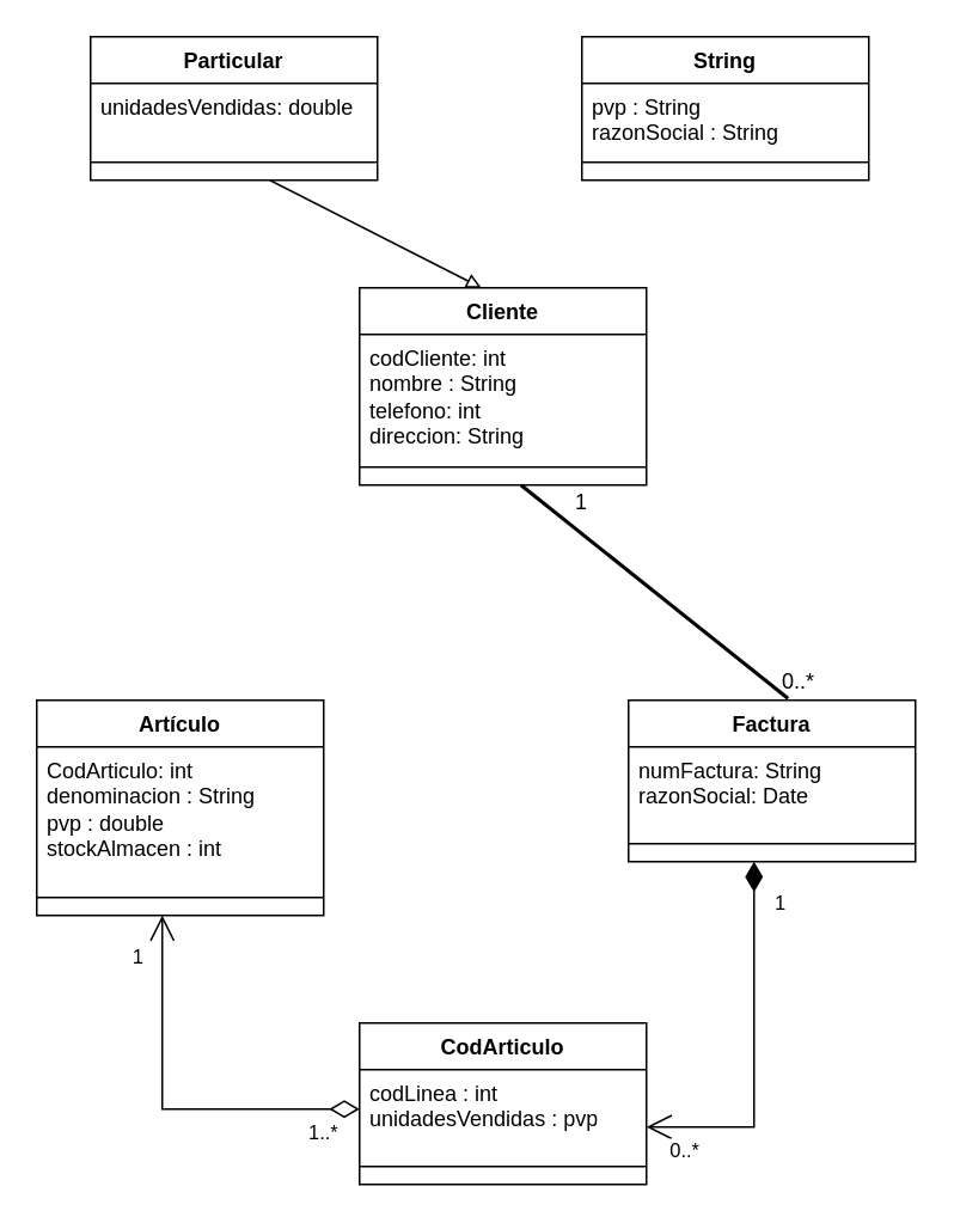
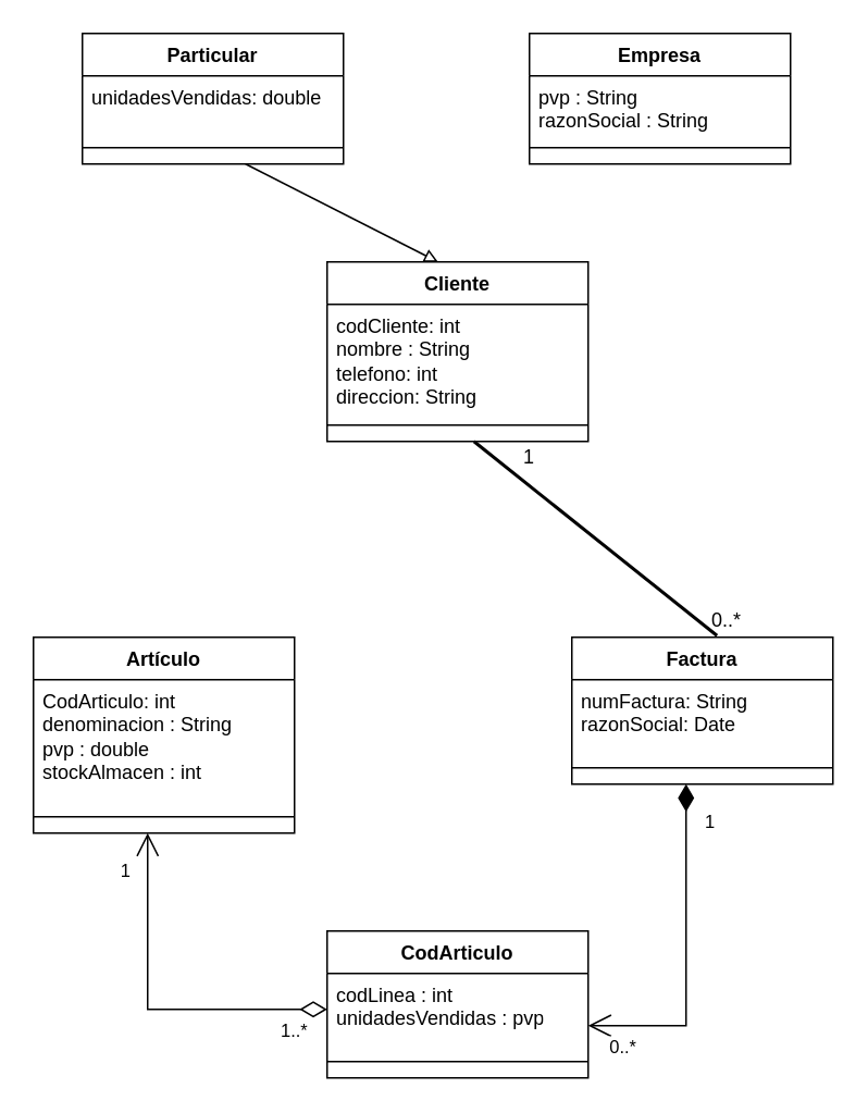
  <mxCell id="0" />
  <mxCell id="1" parent="0" />
  <mxCell id="2" value="Cliente" style="swimlane;fontStyle=1;align=center;verticalAlign=top;childLayout=stackLayout;horizontal=1;startSize=26;horizontalStack=0;resizeParent=1;resizeParentMax=0;resizeLast=0;collapsible=1;marginBottom=0;whiteSpace=wrap;html=1;" parent="1" vertex="1"><mxGeometry x="200" y="160" width="160" height="110" as="geometry" /></mxCell>
  <mxCell id="3" value="&lt;div&gt;codCliente: int&lt;/div&gt;&lt;div&gt;nombre : String&lt;br&gt;&lt;/div&gt;&lt;div&gt;telefono: int&lt;/div&gt;&lt;div&gt;direccion: String&lt;br&gt;&lt;/div&gt;" style="text;strokeColor=none;fillColor=none;align=left;verticalAlign=top;spacingLeft=4;spacingRight=4;overflow=hidden;rotatable=0;points=[[0,0.5],[1,0.5]];portConstraint=eastwest;whiteSpace=wrap;html=1;" parent="2" vertex="1"><mxGeometry y="26" width="160" height="64" as="geometry" /></mxCell>
  <mxCell id="4" value="" style="line;strokeWidth=1;fillColor=none;align=left;verticalAlign=middle;spacingTop=-1;spacingLeft=3;spacingRight=3;rotatable=0;labelPosition=right;points=[];portConstraint=eastwest;strokeColor=inherit;" parent="2" vertex="1"><mxGeometry y="90" width="160" height="20" as="geometry" /></mxCell>
  <mxCell id="5" value="Particular" style="swimlane;fontStyle=1;align=center;verticalAlign=top;childLayout=stackLayout;horizontal=1;startSize=26;horizontalStack=0;resizeParent=1;resizeParentMax=0;resizeLast=0;collapsible=1;marginBottom=0;whiteSpace=wrap;html=1;" parent="1" vertex="1"><mxGeometry x="50" y="20" width="160" height="80" as="geometry" /></mxCell>
  <mxCell id="6" value="&lt;div&gt;unidadesVendidas: double&lt;/div&gt;" style="text;strokeColor=none;fillColor=none;align=left;verticalAlign=top;spacingLeft=4;spacingRight=4;overflow=hidden;rotatable=0;points=[[0,0.5],[1,0.5]];portConstraint=eastwest;whiteSpace=wrap;html=1;" parent="5" vertex="1"><mxGeometry y="26" width="160" height="34" as="geometry" /></mxCell>
  <mxCell id="7" value="" style="line;strokeWidth=1;fillColor=none;align=left;verticalAlign=middle;spacingTop=-1;spacingLeft=3;spacingRight=3;rotatable=0;labelPosition=right;points=[];portConstraint=eastwest;strokeColor=inherit;" parent="5" vertex="1"><mxGeometry y="60" width="160" height="20" as="geometry" /></mxCell>
- <mxCell id="8" value="String" style="swimlane;fontStyle=1;align=center;verticalAlign=top;childLayout=stackLayout;horizontal=1;startSize=26;horizontalStack=0;resizeParent=1;resizeParentMax=0;resizeLast=0;collapsible=1;marginBottom=0;whiteSpace=wrap;html=1;" parent="1" vertex="1"><mxGeometry x="324" y="20" width="160" height="80" as="geometry" /></mxCell>
+ <mxCell id="8" value="Empresa" style="swimlane;fontStyle=1;align=center;verticalAlign=top;childLayout=stackLayout;horizontal=1;startSize=26;horizontalStack=0;resizeParent=1;resizeParentMax=0;resizeLast=0;collapsible=1;marginBottom=0;whiteSpace=wrap;html=1;" parent="1" vertex="1"><mxGeometry x="324" y="20" width="160" height="80" as="geometry" /></mxCell>
  <mxCell id="9" value="&lt;div&gt;pvp : String&lt;/div&gt;&lt;div&gt;razonSocial : String&lt;br&gt;&lt;/div&gt;" style="text;strokeColor=none;fillColor=none;align=left;verticalAlign=top;spacingLeft=4;spacingRight=4;overflow=hidden;rotatable=0;points=[[0,0.5],[1,0.5]];portConstraint=eastwest;whiteSpace=wrap;html=1;" parent="8" vertex="1"><mxGeometry y="26" width="160" height="34" as="geometry" /></mxCell>
  <mxCell id="10" value="" style="line;strokeWidth=1;fillColor=none;align=left;verticalAlign=middle;spacingTop=-1;spacingLeft=3;spacingRight=3;rotatable=0;labelPosition=right;points=[];portConstraint=eastwest;strokeColor=inherit;" parent="8" vertex="1"><mxGeometry y="60" width="160" height="20" as="geometry" /></mxCell>
  <mxCell id="11" value="" style="endArrow=block;html=1;rounded=0;entryX=0.425;entryY=0;entryDx=0;entryDy=0;entryPerimeter=0;endFill=0;" parent="1" target="2" edge="1"><mxGeometry width="50" height="50" relative="1" as="geometry"><mxPoint x="150" y="100" as="sourcePoint" /><mxPoint x="350" y="230" as="targetPoint" /></mxGeometry></mxCell>
  <mxCell id="12" value="Factura" style="swimlane;fontStyle=1;align=center;verticalAlign=top;childLayout=stackLayout;horizontal=1;startSize=26;horizontalStack=0;resizeParent=1;resizeParentMax=0;resizeLast=0;collapsible=1;marginBottom=0;whiteSpace=wrap;html=1;" parent="1" vertex="1"><mxGeometry x="350" y="390" width="160" height="90" as="geometry" /></mxCell>
  <mxCell id="13" value="&lt;div&gt;numFactura: String&lt;/div&gt;&lt;div&gt;razonSocial: Date&lt;br&gt;&lt;/div&gt;" style="text;strokeColor=none;fillColor=none;align=left;verticalAlign=top;spacingLeft=4;spacingRight=4;overflow=hidden;rotatable=0;points=[[0,0.5],[1,0.5]];portConstraint=eastwest;whiteSpace=wrap;html=1;" parent="12" vertex="1"><mxGeometry y="26" width="160" height="44" as="geometry" /></mxCell>
  <mxCell id="14" value="" style="line;strokeWidth=1;fillColor=none;align=left;verticalAlign=middle;spacingTop=-1;spacingLeft=3;spacingRight=3;rotatable=0;labelPosition=right;points=[];portConstraint=eastwest;strokeColor=inherit;" parent="12" vertex="1"><mxGeometry y="70" width="160" height="20" as="geometry" /></mxCell>
  <mxCell id="15" value="Artículo" style="swimlane;fontStyle=1;align=center;verticalAlign=top;childLayout=stackLayout;horizontal=1;startSize=26;horizontalStack=0;resizeParent=1;resizeParentMax=0;resizeLast=0;collapsible=1;marginBottom=0;whiteSpace=wrap;html=1;" parent="1" vertex="1"><mxGeometry x="20" y="390" width="160" height="120" as="geometry" /></mxCell>
  <mxCell id="16" value="&lt;div&gt;CodArticulo: int&lt;/div&gt;&lt;div&gt;denominacion : String&lt;/div&gt;&lt;div&gt;pvp : double&lt;/div&gt;&lt;div&gt;stockAlmacen : int&lt;br&gt;&lt;/div&gt;" style="text;strokeColor=none;fillColor=none;align=left;verticalAlign=top;spacingLeft=4;spacingRight=4;overflow=hidden;rotatable=0;points=[[0,0.5],[1,0.5]];portConstraint=eastwest;whiteSpace=wrap;html=1;" parent="15" vertex="1"><mxGeometry y="26" width="160" height="74" as="geometry" /></mxCell>
  <mxCell id="17" value="" style="line;strokeWidth=1;fillColor=none;align=left;verticalAlign=middle;spacingTop=-1;spacingLeft=3;spacingRight=3;rotatable=0;labelPosition=right;points=[];portConstraint=eastwest;strokeColor=inherit;" parent="15" vertex="1"><mxGeometry y="100" width="160" height="20" as="geometry" /></mxCell>
  <mxCell id="18" value="CodArticulo" style="swimlane;fontStyle=1;align=center;verticalAlign=top;childLayout=stackLayout;horizontal=1;startSize=26;horizontalStack=0;resizeParent=1;resizeParentMax=0;resizeLast=0;collapsible=1;marginBottom=0;whiteSpace=wrap;html=1;" parent="1" vertex="1"><mxGeometry x="200" y="570" width="160" height="90" as="geometry" /></mxCell>
  <mxCell id="19" value="&lt;div&gt;codLinea : int&lt;/div&gt;&lt;div&gt;unidadesVendidas : pvp&lt;br&gt;&lt;/div&gt;" style="text;strokeColor=none;fillColor=none;align=left;verticalAlign=top;spacingLeft=4;spacingRight=4;overflow=hidden;rotatable=0;points=[[0,0.5],[1,0.5]];portConstraint=eastwest;whiteSpace=wrap;html=1;" parent="18" vertex="1"><mxGeometry y="26" width="160" height="44" as="geometry" /></mxCell>
  <mxCell id="20" value="" style="line;strokeWidth=1;fillColor=none;align=left;verticalAlign=middle;spacingTop=-1;spacingLeft=3;spacingRight=3;rotatable=0;labelPosition=right;points=[];portConstraint=eastwest;strokeColor=inherit;" parent="18" vertex="1"><mxGeometry y="70" width="160" height="20" as="geometry" /></mxCell>
  <mxCell id="21" value="" style="endArrow=open;html=1;endSize=12;startArrow=diamondThin;startSize=14;startFill=1;edgeStyle=orthogonalEdgeStyle;rounded=0;" parent="1" edge="1"><mxGeometry relative="1" as="geometry"><mxPoint x="420" y="480" as="sourcePoint" /><mxPoint x="360" y="628" as="targetPoint" /><Array as="points"><mxPoint x="420" y="628" /></Array><mxPoint as="offset" /></mxGeometry></mxCell>
  <mxCell id="22" value="1" style="edgeLabel;resizable=0;html=1;align=left;verticalAlign=top;" parent="21" connectable="0" vertex="1"><mxGeometry x="-1" relative="1" as="geometry"><mxPoint x="10" y="10" as="offset" /></mxGeometry></mxCell>
  <mxCell id="23" value="0..*" style="edgeLabel;resizable=0;html=1;align=right;verticalAlign=top;" parent="21" connectable="0" vertex="1"><mxGeometry x="1" relative="1" as="geometry"><mxPoint x="30" as="offset" /></mxGeometry></mxCell>
  <mxCell id="24" value="" style="endArrow=open;html=1;endSize=12;startArrow=diamondThin;startSize=14;startFill=0;edgeStyle=orthogonalEdgeStyle;rounded=0;exitX=0;exitY=0.5;exitDx=0;exitDy=0;" parent="1" edge="1" source="19"><mxGeometry relative="1" as="geometry"><mxPoint x="10" y="700" as="sourcePoint" /><mxPoint x="90" y="510" as="targetPoint" /><mxPoint as="offset" /><Array as="points"><mxPoint x="90" y="618" /></Array></mxGeometry></mxCell>
  <mxCell id="25" value="1..*" style="edgeLabel;resizable=0;html=1;align=left;verticalAlign=top;" parent="24" connectable="0" vertex="1"><mxGeometry x="-1" relative="1" as="geometry"><mxPoint x="-30" as="offset" /></mxGeometry></mxCell>
  <mxCell id="26" value="1" style="edgeLabel;resizable=0;html=1;align=right;verticalAlign=top;" parent="24" connectable="0" vertex="1"><mxGeometry x="1" relative="1" as="geometry"><mxPoint x="-10" y="10" as="offset" /></mxGeometry></mxCell>
  <mxCell id="27" value="" style="endArrow=none;startArrow=none;endFill=0;startFill=0;endSize=8;html=1;verticalAlign=bottom;labelBackgroundColor=none;strokeWidth=2;rounded=0;exitX=0.556;exitY=-0.011;exitDx=0;exitDy=0;exitPerimeter=0;" parent="1" source="12" edge="1"><mxGeometry width="160" relative="1" as="geometry"><mxPoint x="103" y="398" as="sourcePoint" /><mxPoint x="290" y="270" as="targetPoint" /></mxGeometry></mxCell>
  <mxCell id="28" value="1" style="text;strokeColor=none;align=center;fillColor=none;html=1;verticalAlign=middle;whiteSpace=wrap;rounded=0;" parent="1" vertex="1"><mxGeometry x="309" y="270" width="30" height="20" as="geometry" /></mxCell>
  <mxCell id="29" value="0..*" style="text;strokeColor=none;align=center;fillColor=none;html=1;verticalAlign=middle;whiteSpace=wrap;rounded=0;" parent="1" vertex="1"><mxGeometry x="430" y="370" width="30" height="20" as="geometry" /></mxCell>
